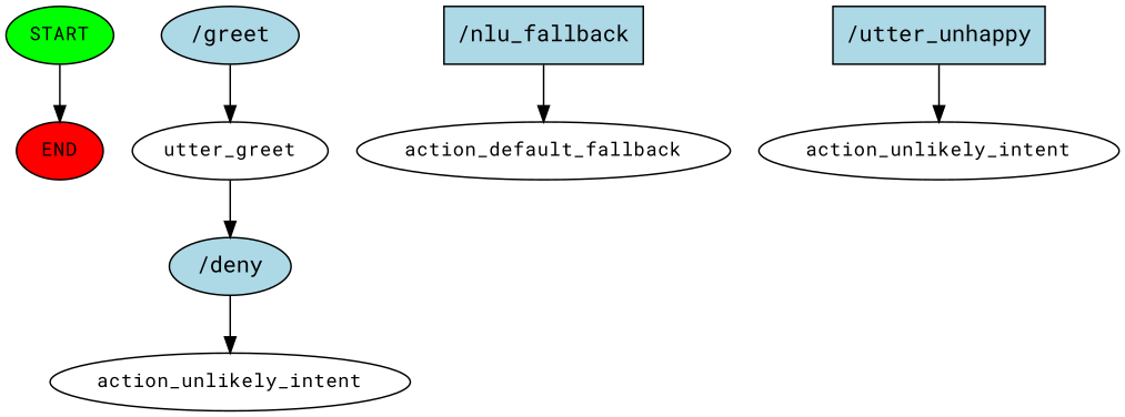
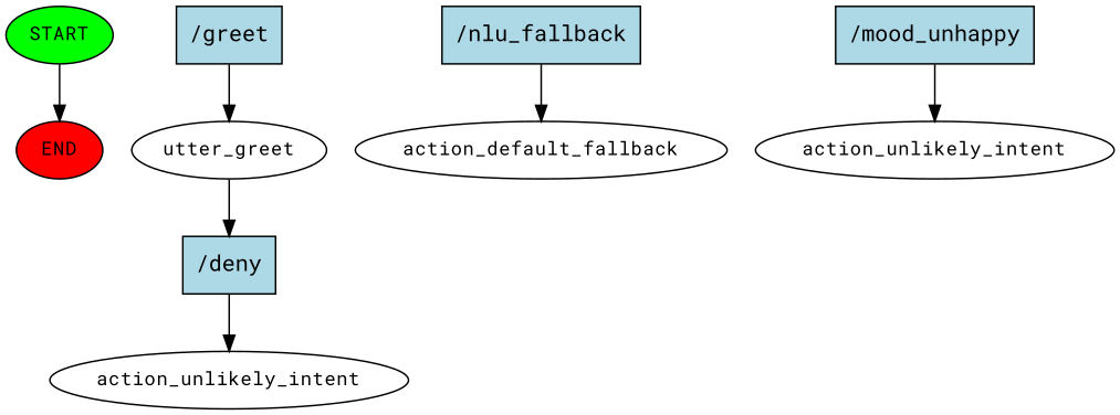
  digraph {
    fontname="Roboto Mono"
    node [fontname="Roboto Mono" fontsize=12 style=filled]
    edge [fontname="Roboto Mono"]
    n1 [fillcolor=green label=START]
    n2 [fillcolor=red label=END]
-   n3 [fillcolor=lightblue label="/greet" shape=ellipse fontsize=""]
+   n3 [fillcolor=lightblue label="/greet" shape=rect fontsize=""]
    n4 [label=utter_greet style=""]
-   n5 [fillcolor=lightblue label="/deny" shape=ellipse fontsize=""]
+   n5 [fillcolor=lightblue label="/deny" shape=rect fontsize=""]
    n6 [label=action_unlikely_intent style=""]
    n7 [fillcolor=lightblue label="/nlu_fallback" shape=rect fontsize=""]
    n8 [label=action_default_fallback style=""]
-   n9 [fillcolor=lightblue label="/utter_unhappy" shape=rect fontsize=""]
+   n9 [fillcolor=lightblue label="/mood_unhappy" shape=rect fontsize=""]
    n10 [label=action_unlikely_intent style=""]
    n1 -> n2
    n3 -> n4
    n4 -> n5
    n5 -> n6
    n7 -> n8
    n9 -> n10
  }
